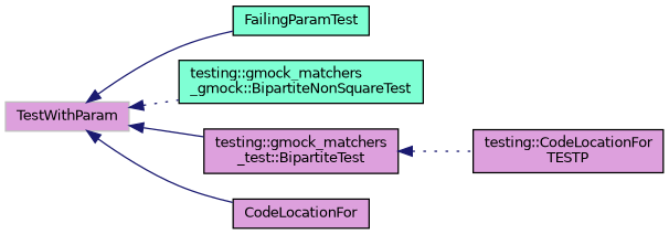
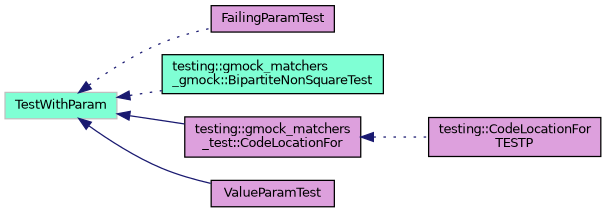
  digraph {
    rankdir=LR
    node [color=black fillcolor=plum fontname=Helvetica fontsize=10 shape=record style=filled]
    edge [color=midnightblue dir=back fontname=Helvetica fontsize=10 labelfontname=Helvetica labelfontsize=10 style=dotted]
-   n1 [color=grey75 height=0.2 label=TestWithParam width=0.4]
-   n2 [fillcolor=aquamarine height=0.2 label=FailingParamTest width=0.4]
+   n1 [color=grey75 fillcolor=aquamarine height=0.2 label=TestWithParam width=0.4]
+   n2 [height=0.2 label=FailingParamTest width=0.4]
    n3 [fillcolor=aquamarine height=0.2 label="testing::gmock_matchers\l_gmock::BipartiteNonSquareTest" width=0.4]
-   n4 [height=0.2 label="testing::gmock_matchers\l_test::BipartiteTest" width=0.4]
-   n5 [height=0.2 label=CodeLocationFor width=0.4]
+   n4 [height=0.2 label="testing::gmock_matchers\l_test::CodeLocationFor" width=0.4]
+   n5 [height=0.2 label=ValueParamTest width=0.4]
    n6 [height=0.2 label="testing::CodeLocationFor\lTESTP" width=0.4]
-   n1 -> n2 [style=solid]
+   n1 -> n2
    n1 -> n3
    n1 -> n4 [style=solid]
    n1 -> n5 [style=solid]
    n4 -> n6
  }
